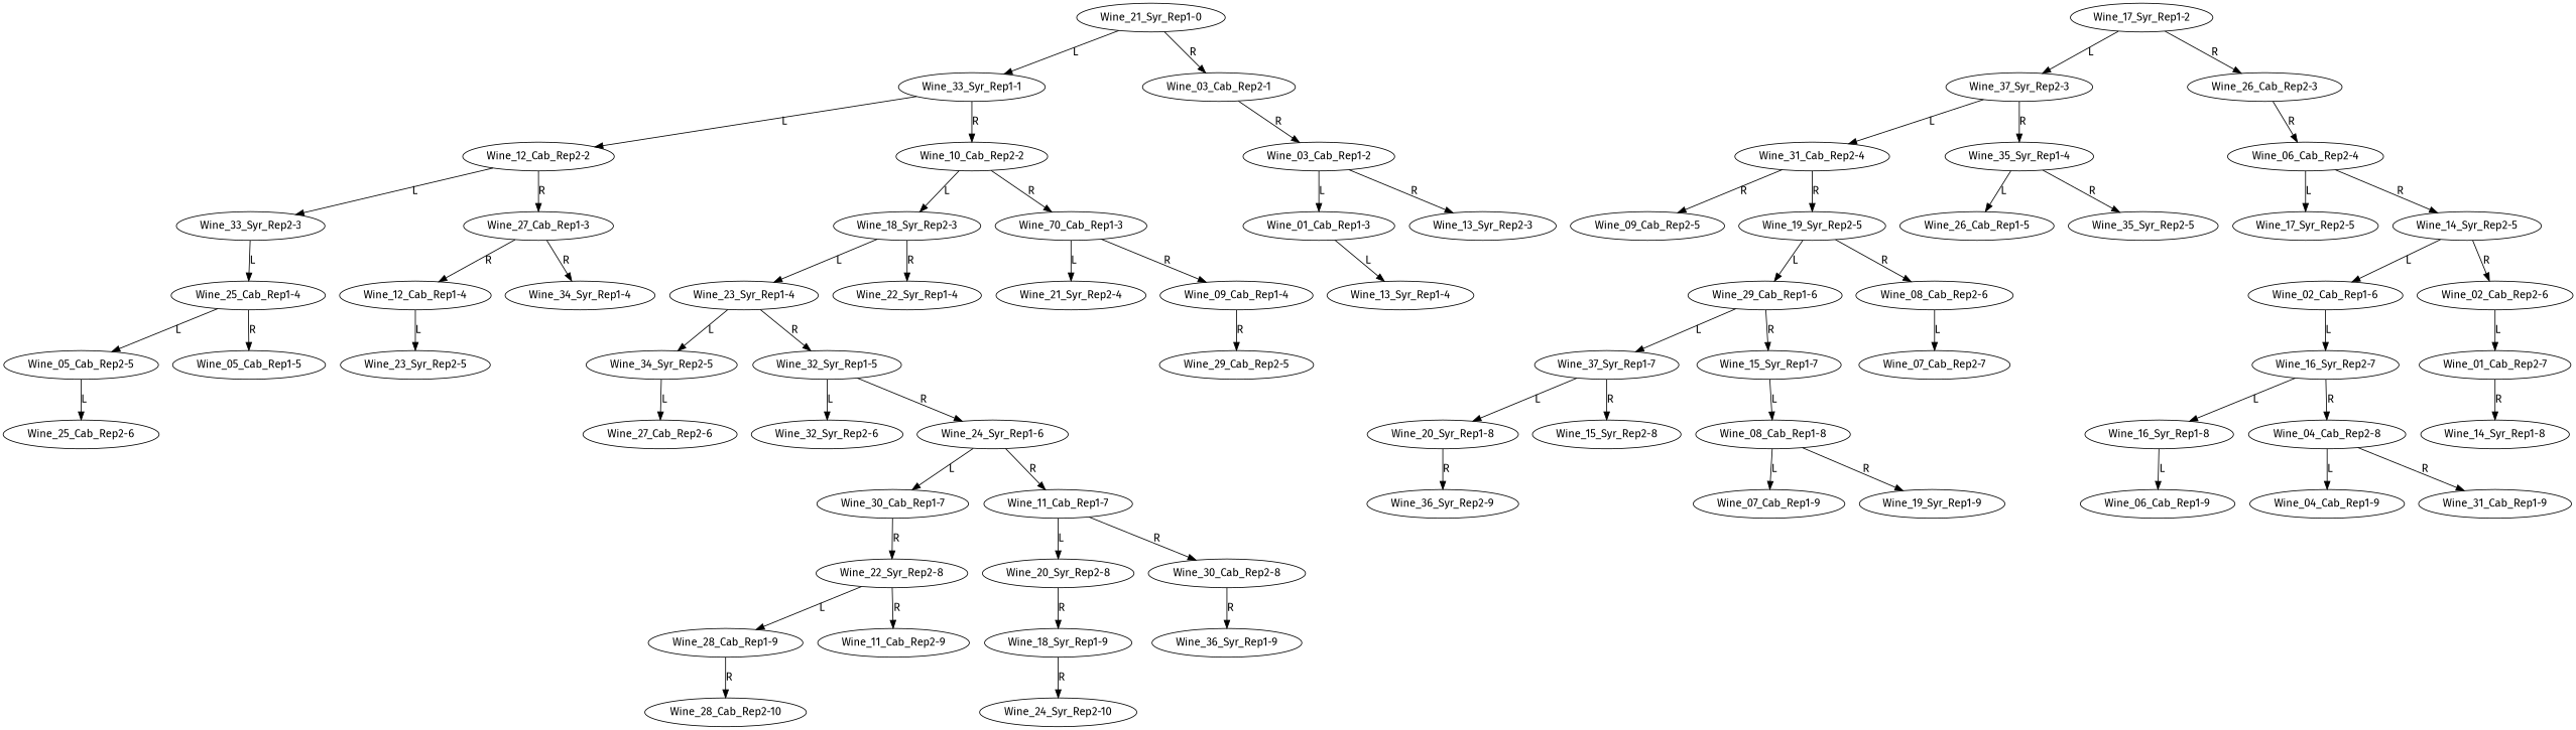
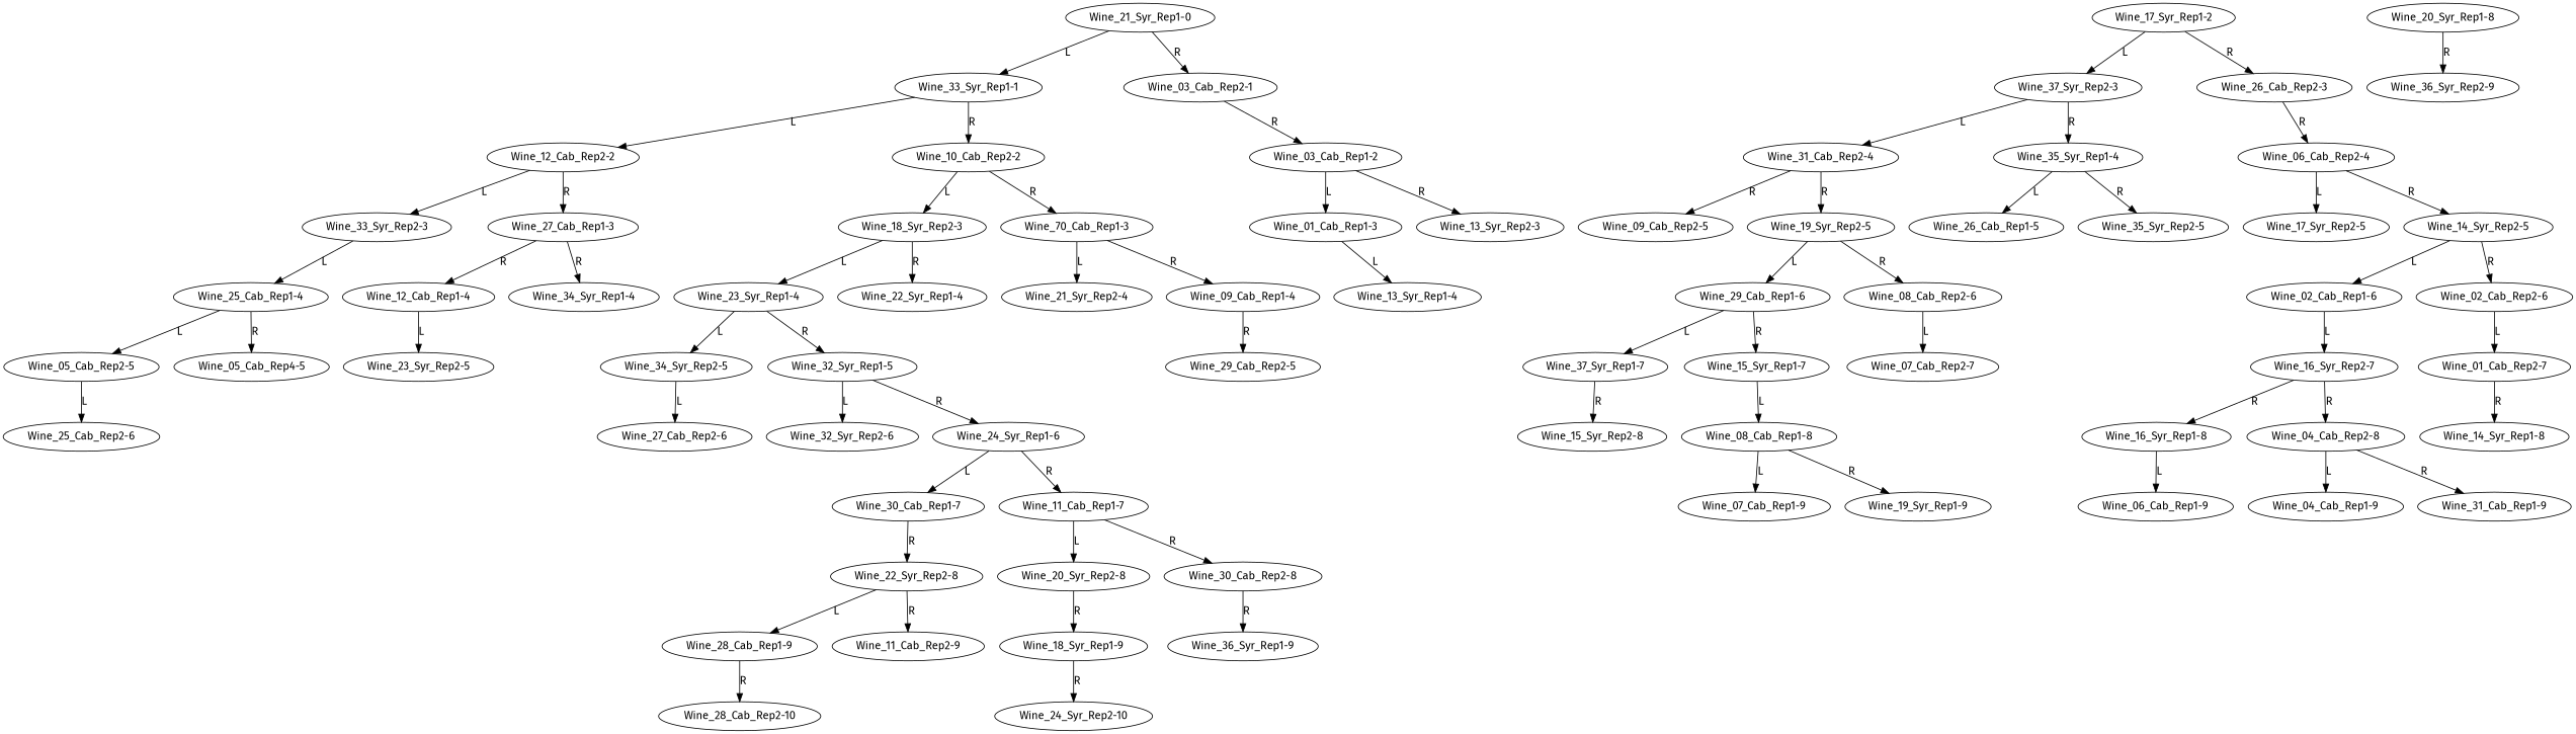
  digraph {
    fontname="Fira Sans"
    node [fontname="Fira Sans"]
    edge [fontname="Fira Sans"]
    "Wine_21_Syr_Rep1-0"
    "Wine_33_Syr_Rep1-1"
    "Wine_03_Cab_Rep2-1"
    "Wine_12_Cab_Rep2-2"
    "Wine_10_Cab_Rep2-2"
    "Wine_03_Cab_Rep1-2"
    "Wine_33_Syr_Rep2-3"
    "Wine_27_Cab_Rep1-3"
    "Wine_18_Syr_Rep2-3"
    n10 [label="Wine_70_Cab_Rep1-3"]
    "Wine_25_Cab_Rep1-4"
    "Wine_12_Cab_Rep1-4"
    "Wine_34_Syr_Rep1-4"
    "Wine_05_Cab_Rep2-5"
-   "Wine_05_Cab_Rep1-5"
+   "Wine_05_Cab_Rep1-5" [label="Wine_05_Cab_Rep4-5"]
    "Wine_25_Cab_Rep2-6"
    "Wine_23_Syr_Rep2-5"
    "Wine_23_Syr_Rep1-4"
    "Wine_22_Syr_Rep1-4"
    "Wine_21_Syr_Rep2-4"
    "Wine_09_Cab_Rep1-4"
    "Wine_34_Syr_Rep2-5"
    "Wine_32_Syr_Rep1-5"
    "Wine_27_Cab_Rep2-6"
    "Wine_32_Syr_Rep2-6"
    "Wine_24_Syr_Rep1-6"
    "Wine_30_Cab_Rep1-7"
    "Wine_11_Cab_Rep1-7"
    "Wine_22_Syr_Rep2-8"
    "Wine_20_Syr_Rep2-8"
    "Wine_30_Cab_Rep2-8"
    "Wine_28_Cab_Rep1-9"
    "Wine_11_Cab_Rep2-9"
    "Wine_28_Cab_Rep2-10"
    "Wine_18_Syr_Rep1-9"
    "Wine_36_Syr_Rep1-9"
    "Wine_24_Syr_Rep2-10"
    "Wine_29_Cab_Rep2-5"
    "Wine_17_Syr_Rep1-2"
    "Wine_37_Syr_Rep2-3"
    "Wine_26_Cab_Rep2-3"
    "Wine_01_Cab_Rep1-3"
    "Wine_13_Syr_Rep2-3"
    "Wine_31_Cab_Rep2-4"
    "Wine_35_Syr_Rep1-4"
    "Wine_06_Cab_Rep2-4"
    "Wine_09_Cab_Rep2-5"
    "Wine_19_Syr_Rep2-5"
    "Wine_26_Cab_Rep1-5"
    "Wine_35_Syr_Rep2-5"
    "Wine_29_Cab_Rep1-6"
    "Wine_08_Cab_Rep2-6"
    "Wine_37_Syr_Rep1-7"
    "Wine_15_Syr_Rep1-7"
    "Wine_07_Cab_Rep2-7"
    "Wine_20_Syr_Rep1-8"
    "Wine_15_Syr_Rep2-8"
    "Wine_08_Cab_Rep1-8"
    "Wine_36_Syr_Rep2-9"
    "Wine_07_Cab_Rep1-9"
    "Wine_19_Syr_Rep1-9"
    "Wine_17_Syr_Rep2-5"
    "Wine_14_Syr_Rep2-5"
    "Wine_02_Cab_Rep1-6"
    "Wine_02_Cab_Rep2-6"
    "Wine_16_Syr_Rep2-7"
    "Wine_01_Cab_Rep2-7"
    "Wine_16_Syr_Rep1-8"
    "Wine_04_Cab_Rep2-8"
    "Wine_06_Cab_Rep1-9"
    "Wine_04_Cab_Rep1-9"
    "Wine_31_Cab_Rep1-9"
    "Wine_14_Syr_Rep1-8"
    "Wine_13_Syr_Rep1-4"
    "Wine_21_Syr_Rep1-0" -> "Wine_33_Syr_Rep1-1" [label=L]
    "Wine_21_Syr_Rep1-0" -> "Wine_03_Cab_Rep2-1" [label=R]
    "Wine_33_Syr_Rep1-1" -> "Wine_12_Cab_Rep2-2" [label=L]
    "Wine_33_Syr_Rep1-1" -> "Wine_10_Cab_Rep2-2" [label=R]
    "Wine_03_Cab_Rep2-1" -> "Wine_03_Cab_Rep1-2" [label=R]
    "Wine_12_Cab_Rep2-2" -> "Wine_33_Syr_Rep2-3" [label=L]
    "Wine_12_Cab_Rep2-2" -> "Wine_27_Cab_Rep1-3" [label=R]
    "Wine_10_Cab_Rep2-2" -> "Wine_18_Syr_Rep2-3" [label=L]
    "Wine_10_Cab_Rep2-2" -> n10 [label=R]
    "Wine_03_Cab_Rep1-2" -> "Wine_01_Cab_Rep1-3" [label=L]
    "Wine_03_Cab_Rep1-2" -> "Wine_13_Syr_Rep2-3" [label=R]
    "Wine_33_Syr_Rep2-3" -> "Wine_25_Cab_Rep1-4" [label=L]
    "Wine_27_Cab_Rep1-3" -> "Wine_12_Cab_Rep1-4" [label=R]
    "Wine_27_Cab_Rep1-3" -> "Wine_34_Syr_Rep1-4" [label=R]
    "Wine_18_Syr_Rep2-3" -> "Wine_23_Syr_Rep1-4" [label=L]
    "Wine_18_Syr_Rep2-3" -> "Wine_22_Syr_Rep1-4" [label=R]
    n10 -> "Wine_21_Syr_Rep2-4" [label=L]
    n10 -> "Wine_09_Cab_Rep1-4" [label=R]
    "Wine_25_Cab_Rep1-4" -> "Wine_05_Cab_Rep2-5" [label=L]
    "Wine_25_Cab_Rep1-4" -> "Wine_05_Cab_Rep1-5" [label=R]
    "Wine_12_Cab_Rep1-4" -> "Wine_23_Syr_Rep2-5" [label=L]
    "Wine_05_Cab_Rep2-5" -> "Wine_25_Cab_Rep2-6" [label=L]
    "Wine_23_Syr_Rep1-4" -> "Wine_34_Syr_Rep2-5" [label=L]
    "Wine_23_Syr_Rep1-4" -> "Wine_32_Syr_Rep1-5" [label=R]
    "Wine_09_Cab_Rep1-4" -> "Wine_29_Cab_Rep2-5" [label=R]
    "Wine_34_Syr_Rep2-5" -> "Wine_27_Cab_Rep2-6" [label=L]
    "Wine_32_Syr_Rep1-5" -> "Wine_32_Syr_Rep2-6" [label=L]
    "Wine_32_Syr_Rep1-5" -> "Wine_24_Syr_Rep1-6" [label=R]
    "Wine_24_Syr_Rep1-6" -> "Wine_30_Cab_Rep1-7" [label=L]
    "Wine_24_Syr_Rep1-6" -> "Wine_11_Cab_Rep1-7" [label=R]
    "Wine_30_Cab_Rep1-7" -> "Wine_22_Syr_Rep2-8" [label=R]
    "Wine_11_Cab_Rep1-7" -> "Wine_20_Syr_Rep2-8" [label=L]
    "Wine_11_Cab_Rep1-7" -> "Wine_30_Cab_Rep2-8" [label=R]
    "Wine_22_Syr_Rep2-8" -> "Wine_28_Cab_Rep1-9" [label=L]
    "Wine_22_Syr_Rep2-8" -> "Wine_11_Cab_Rep2-9" [label=R]
    "Wine_20_Syr_Rep2-8" -> "Wine_18_Syr_Rep1-9" [label=R]
    "Wine_30_Cab_Rep2-8" -> "Wine_36_Syr_Rep1-9" [label=R]
    "Wine_28_Cab_Rep1-9" -> "Wine_28_Cab_Rep2-10" [label=R]
    "Wine_18_Syr_Rep1-9" -> "Wine_24_Syr_Rep2-10" [label=R]
    "Wine_17_Syr_Rep1-2" -> "Wine_37_Syr_Rep2-3" [label=L]
    "Wine_17_Syr_Rep1-2" -> "Wine_26_Cab_Rep2-3" [label=R]
    "Wine_37_Syr_Rep2-3" -> "Wine_31_Cab_Rep2-4" [label=L]
    "Wine_37_Syr_Rep2-3" -> "Wine_35_Syr_Rep1-4" [label=R]
    "Wine_26_Cab_Rep2-3" -> "Wine_06_Cab_Rep2-4" [label=R]
    "Wine_01_Cab_Rep1-3" -> "Wine_13_Syr_Rep1-4" [label=L]
    "Wine_31_Cab_Rep2-4" -> "Wine_09_Cab_Rep2-5" [label=R]
    "Wine_31_Cab_Rep2-4" -> "Wine_19_Syr_Rep2-5" [label=R]
    "Wine_35_Syr_Rep1-4" -> "Wine_26_Cab_Rep1-5" [label=L]
    "Wine_35_Syr_Rep1-4" -> "Wine_35_Syr_Rep2-5" [label=R]
    "Wine_06_Cab_Rep2-4" -> "Wine_17_Syr_Rep2-5" [label=L]
    "Wine_06_Cab_Rep2-4" -> "Wine_14_Syr_Rep2-5" [label=R]
    "Wine_19_Syr_Rep2-5" -> "Wine_29_Cab_Rep1-6" [label=L]
    "Wine_19_Syr_Rep2-5" -> "Wine_08_Cab_Rep2-6" [label=R]
    "Wine_29_Cab_Rep1-6" -> "Wine_37_Syr_Rep1-7" [label=L]
    "Wine_29_Cab_Rep1-6" -> "Wine_15_Syr_Rep1-7" [label=R]
    "Wine_08_Cab_Rep2-6" -> "Wine_07_Cab_Rep2-7" [label=L]
-   "Wine_37_Syr_Rep1-7" -> "Wine_20_Syr_Rep1-8" [label=L]
    "Wine_37_Syr_Rep1-7" -> "Wine_15_Syr_Rep2-8" [label=R]
    "Wine_15_Syr_Rep1-7" -> "Wine_08_Cab_Rep1-8" [label=L]
    "Wine_20_Syr_Rep1-8" -> "Wine_36_Syr_Rep2-9" [label=R]
    "Wine_08_Cab_Rep1-8" -> "Wine_07_Cab_Rep1-9" [label=L]
    "Wine_08_Cab_Rep1-8" -> "Wine_19_Syr_Rep1-9" [label=R]
    "Wine_14_Syr_Rep2-5" -> "Wine_02_Cab_Rep1-6" [label=L]
    "Wine_14_Syr_Rep2-5" -> "Wine_02_Cab_Rep2-6" [label=R]
    "Wine_02_Cab_Rep1-6" -> "Wine_16_Syr_Rep2-7" [label=L]
    "Wine_02_Cab_Rep2-6" -> "Wine_01_Cab_Rep2-7" [label=L]
-   "Wine_16_Syr_Rep2-7" -> "Wine_16_Syr_Rep1-8" [label=L]
+   "Wine_16_Syr_Rep2-7" -> "Wine_16_Syr_Rep1-8" [label=R]
    "Wine_16_Syr_Rep2-7" -> "Wine_04_Cab_Rep2-8" [label=R]
    "Wine_01_Cab_Rep2-7" -> "Wine_14_Syr_Rep1-8" [label=R]
    "Wine_16_Syr_Rep1-8" -> "Wine_06_Cab_Rep1-9" [label=L]
    "Wine_04_Cab_Rep2-8" -> "Wine_04_Cab_Rep1-9" [label=L]
    "Wine_04_Cab_Rep2-8" -> "Wine_31_Cab_Rep1-9" [label=R]
  }
